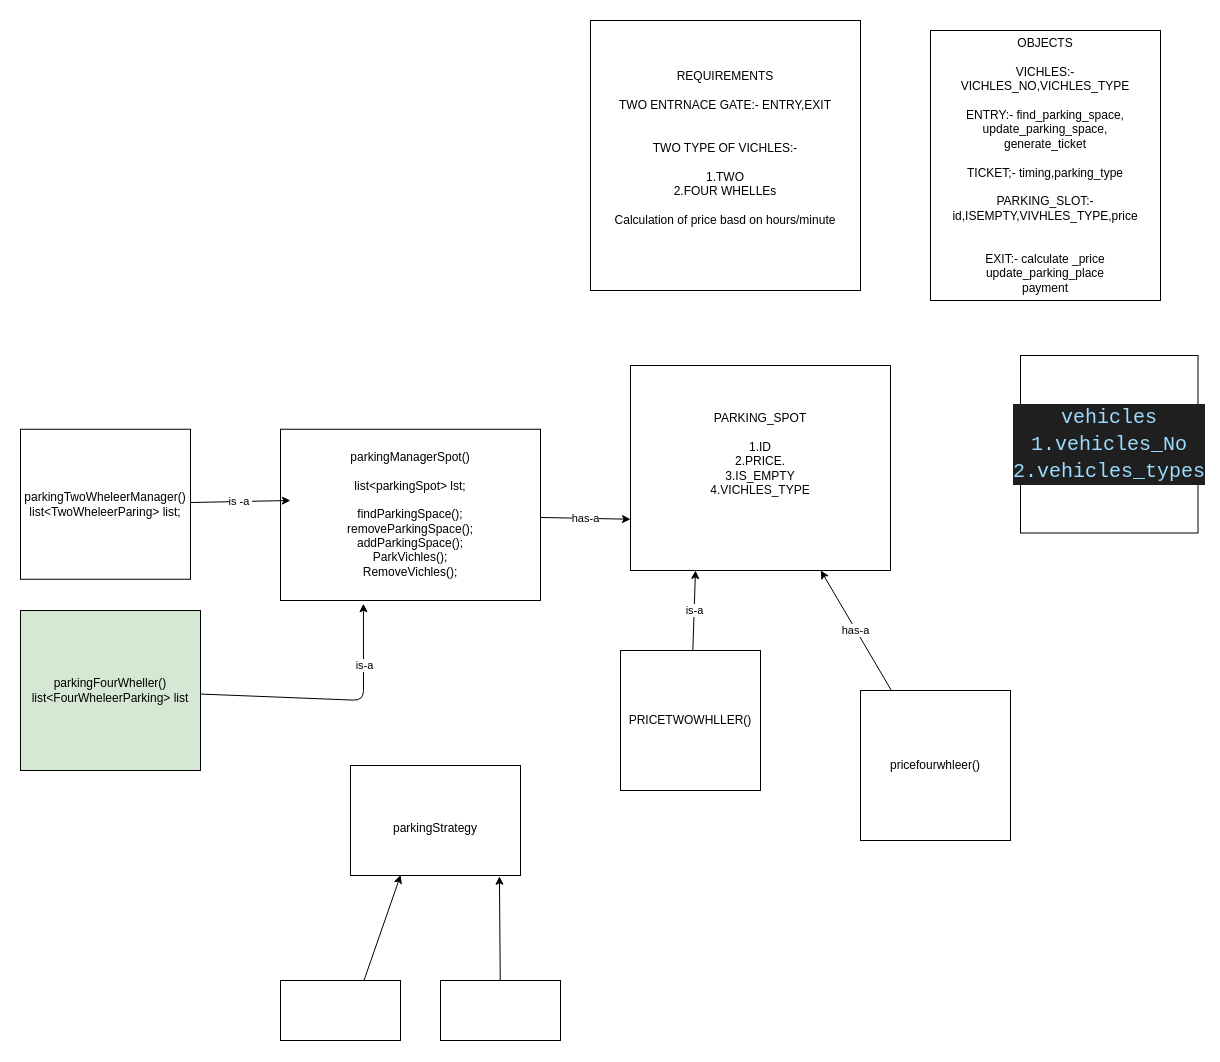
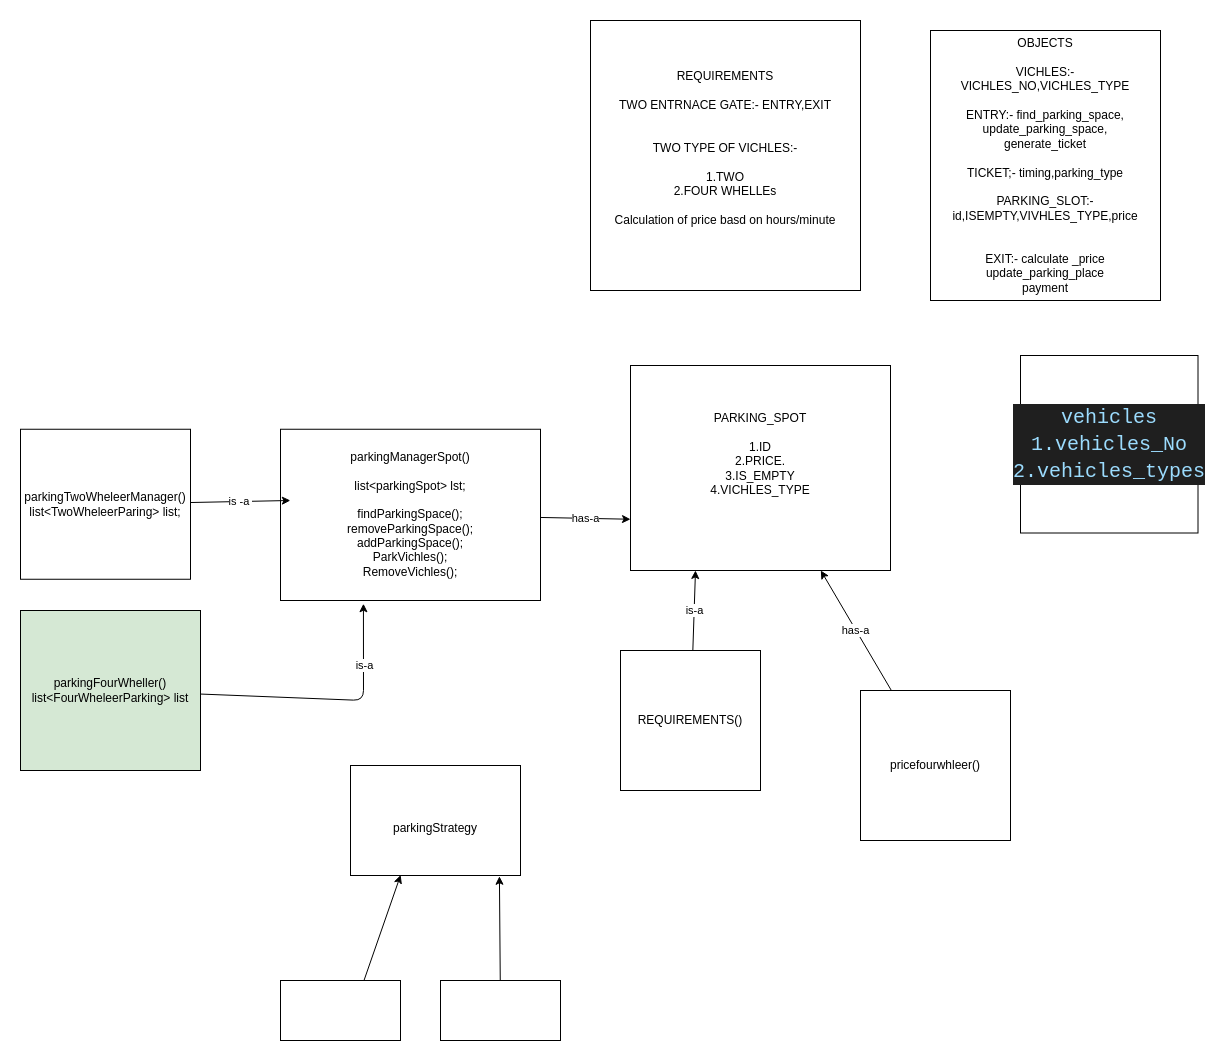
  <mxCell id="0" />
  <mxCell id="1" parent="0" />
  <mxCell id="2" value="REQUIREMENTS&lt;br&gt;&lt;br&gt;TWO ENTRNACE GATE:- ENTRY,EXIT&lt;br&gt;&lt;br&gt;&lt;br&gt;TWO TYPE OF VICHLES:-&lt;br&gt;&lt;br&gt;1.TWO&lt;br&gt;2.FOUR WHELLEs&lt;br&gt;&lt;br&gt;Calculation of price basd on hours/minute&lt;br&gt;&lt;br&gt;" style="whiteSpace=wrap;html=1;aspect=fixed;" parent="1" vertex="1"><mxGeometry x="590" y="20" width="270" height="270" as="geometry" /></mxCell>
  <mxCell id="3" value="OBJECTS&lt;br&gt;&lt;br&gt;VICHLES:- VICHLES_NO,VICHLES_TYPE&lt;br&gt;&lt;br&gt;ENTRY:- find_parking_space,&lt;br&gt;update_parking_space,&lt;br&gt;generate_ticket&lt;br&gt;&lt;br&gt;TICKET;- timing,parking_type&lt;br&gt;&lt;br&gt;PARKING_SLOT:- id,ISEMPTY,VIVHLES_TYPE,price&lt;br&gt;&lt;br&gt;&lt;br&gt;EXIT:- calculate _price&lt;br&gt;update_parking_place&lt;br&gt;payment" style="rounded=0;whiteSpace=wrap;html=1;" parent="1" vertex="1"><mxGeometry x="930" y="30" width="230" height="270" as="geometry" /></mxCell>
  <mxCell id="4" value="PARKING_SPOT&lt;br&gt;&lt;br&gt;1.ID&lt;br&gt;2.PRICE.&lt;br&gt;3.IS_EMPTY&lt;br&gt;4.VICHLES_TYPE&lt;br&gt;&lt;br&gt;&lt;br&gt;" style="rounded=0;whiteSpace=wrap;html=1;" parent="1" vertex="1"><mxGeometry x="630" y="365" width="260" height="205" as="geometry" /></mxCell>
  <mxCell id="5" value="is-a" style="edgeStyle=none;html=1;entryX=0.25;entryY=1;entryDx=0;entryDy=0;" parent="1" source="6" target="4" edge="1"><mxGeometry relative="1" as="geometry" /></mxCell>
- <mxCell id="6" value="PRICETWOWHLLER()" style="whiteSpace=wrap;html=1;aspect=fixed;" parent="1" vertex="1"><mxGeometry x="620" y="650" width="140" height="140" as="geometry" /></mxCell>
+ <mxCell id="6" value="REQUIREMENTS()" style="whiteSpace=wrap;html=1;aspect=fixed;" parent="1" vertex="1"><mxGeometry x="620" y="650" width="140" height="140" as="geometry" /></mxCell>
  <mxCell id="7" value="has-a" style="edgeStyle=none;html=1;" parent="1" source="8" target="4" edge="1"><mxGeometry relative="1" as="geometry" /></mxCell>
  <mxCell id="8" value="pricefourwhleer()" style="whiteSpace=wrap;html=1;aspect=fixed;" parent="1" vertex="1"><mxGeometry x="860" y="690" width="150" height="150" as="geometry" /></mxCell>
  <mxCell id="9" value="&lt;div style=&quot;color: rgb(204, 204, 204); background-color: rgb(31, 31, 31); font-family: Consolas, &amp;quot;Courier New&amp;quot;, monospace; font-size: 20px; line-height: 27px;&quot;&gt;&lt;span style=&quot;color: #9cdcfe;&quot;&gt;vehicles&lt;/span&gt;&lt;/div&gt;&lt;div style=&quot;color: rgb(204, 204, 204); background-color: rgb(31, 31, 31); font-family: Consolas, &amp;quot;Courier New&amp;quot;, monospace; font-size: 20px; line-height: 27px;&quot;&gt;&lt;span style=&quot;color: #9cdcfe;&quot;&gt;1.&lt;/span&gt;&lt;span style=&quot;color: rgb(156, 220, 254);&quot;&gt;vehicles_No&lt;/span&gt;&lt;/div&gt;&lt;div style=&quot;color: rgb(204, 204, 204); background-color: rgb(31, 31, 31); font-family: Consolas, &amp;quot;Courier New&amp;quot;, monospace; font-size: 20px; line-height: 27px;&quot;&gt;&lt;span style=&quot;color: rgb(156, 220, 254);&quot;&gt;2.&lt;/span&gt;&lt;span style=&quot;color: rgb(156, 220, 254);&quot;&gt;vehicles_types&lt;/span&gt;&lt;/div&gt;" style="whiteSpace=wrap;html=1;aspect=fixed;" vertex="1" parent="1"><mxGeometry x="1020" y="355" width="177.5" height="177.5" as="geometry" /></mxCell>
  <mxCell id="10" value="has-a" style="edgeStyle=none;html=1;entryX=0;entryY=0.75;entryDx=0;entryDy=0;" edge="1" parent="1" source="11" target="4"><mxGeometry relative="1" as="geometry" /></mxCell>
  <mxCell id="11" value="parkingManagerSpot()&lt;br&gt;&lt;br&gt;list&amp;lt;parkingSpot&amp;gt; lst;&lt;br&gt;&lt;br&gt;findParkingSpace();&lt;br&gt;removeParkingSpace();&lt;br&gt;addParkingSpace();&lt;br&gt;ParkVichles();&lt;br&gt;RemoveVichles();&lt;br&gt;" style="rounded=0;whiteSpace=wrap;html=1;" vertex="1" parent="1"><mxGeometry x="280" y="428.75" width="260" height="171.25" as="geometry" /></mxCell>
  <mxCell id="12" value="is -a&amp;nbsp;" style="edgeStyle=none;html=1;entryX=0.038;entryY=0.416;entryDx=0;entryDy=0;entryPerimeter=0;" edge="1" parent="1" source="13" target="11"><mxGeometry relative="1" as="geometry" /></mxCell>
  <mxCell id="13" value="parkingTwoWheleerManager()&lt;br&gt;list&amp;lt;TwoWheleerParing&amp;gt; list;&lt;br&gt;" style="rounded=0;whiteSpace=wrap;html=1;" vertex="1" parent="1"><mxGeometry x="20" y="428.75" width="170" height="150" as="geometry" /></mxCell>
  <mxCell id="14" style="edgeStyle=none;html=1;entryX=0.319;entryY=1.019;entryDx=0;entryDy=0;entryPerimeter=0;" edge="1" parent="1" source="16" target="11"><mxGeometry relative="1" as="geometry"><Array as="points"><mxPoint x="363" y="700" /></Array></mxGeometry></mxCell>
  <mxCell id="15" value="is-a" style="edgeLabel;html=1;align=center;verticalAlign=middle;resizable=0;points=[];" vertex="1" connectable="0" parent="14"><mxGeometry x="0.529" y="-1" relative="1" as="geometry"><mxPoint as="offset" /></mxGeometry></mxCell>
  <mxCell id="16" value="parkingFourWheller()&lt;br&gt;list&amp;lt;FourWheleerParking&amp;gt; list" style="rounded=0;whiteSpace=wrap;html=1;fillColor=#d5e8d4;" vertex="1" parent="1"><mxGeometry x="20" y="610" width="180" height="160" as="geometry" /></mxCell>
  <mxCell id="17" value="&lt;br&gt;parkingStrategy" style="rounded=0;whiteSpace=wrap;html=1;" vertex="1" parent="1"><mxGeometry x="350" y="765" width="170" height="110" as="geometry" /></mxCell>
  <mxCell id="18" value="" style="edgeStyle=none;html=1;entryX=0.295;entryY=0.996;entryDx=0;entryDy=0;entryPerimeter=0;" edge="1" parent="1" target="17"><mxGeometry relative="1" as="geometry"><mxPoint x="360" y="990" as="sourcePoint" /></mxGeometry></mxCell>
  <mxCell id="19" value="" style="rounded=0;whiteSpace=wrap;html=1;" vertex="1" parent="1"><mxGeometry x="280" y="980" width="120" height="60" as="geometry" /></mxCell>
  <mxCell id="20" value="" style="edgeStyle=none;html=1;entryX=0.876;entryY=1.007;entryDx=0;entryDy=0;entryPerimeter=0;" edge="1" parent="1" source="21" target="17"><mxGeometry relative="1" as="geometry" /></mxCell>
  <mxCell id="21" value="" style="rounded=0;whiteSpace=wrap;html=1;" vertex="1" parent="1"><mxGeometry x="440" y="980" width="120" height="60" as="geometry" /></mxCell>
